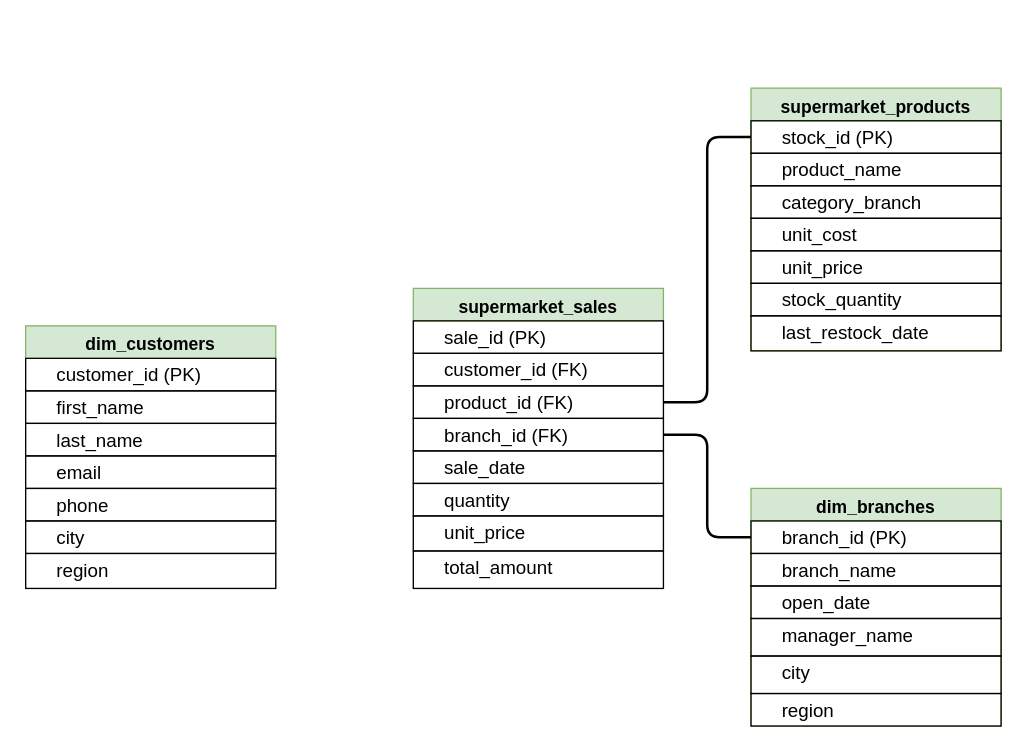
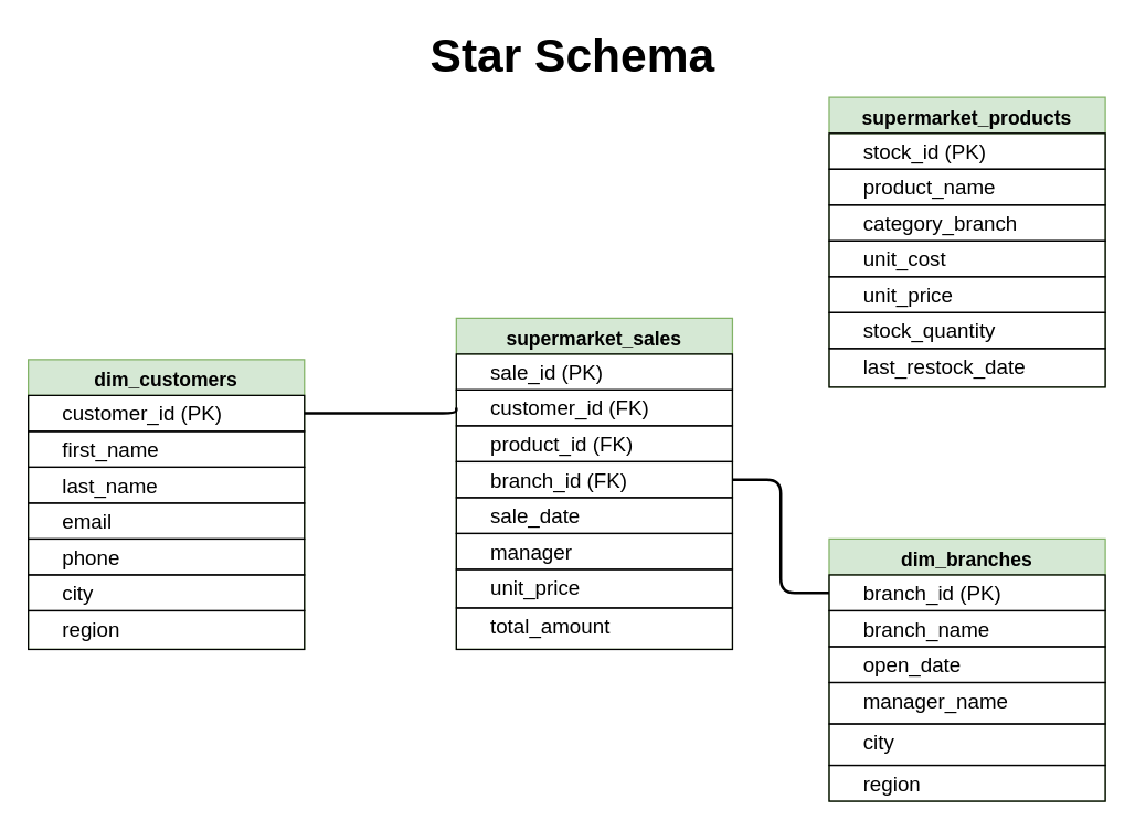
  <mxCell id="0" />
  <mxCell id="1" parent="0" />
  <mxCell id="2" value="dim_customers" style="swimlane;fontStyle=1;align=center;verticalAlign=top;childLayout=stackLayout;horizontal=1;startSize=26;horizontalStack=0;resizeParent=1;resizeLast=0;collapsible=1;marginBottom=0;rounded=0;shadow=0;strokeWidth=1;labelBackgroundColor=none;labelBorderColor=none;whiteSpace=wrap;textShadow=0;fontSize=14;fontFamily=Helvetica;fillColor=#d5e8d4;strokeColor=#82b366;" parent="1" vertex="1"><mxGeometry x="20" y="260" width="200" height="210" as="geometry"><mxRectangle x="230" y="140" width="160" height="26" as="alternateBounds" /></mxGeometry></mxCell>
  <mxCell id="3" value="customer_id (PK)" style="text;align=left;verticalAlign=top;spacingLeft=23;spacingRight=4;overflow=hidden;rotatable=0;points=[[0,0.5],[1,0.5]];portConstraint=eastwest;strokeColor=default;fontSize=15;labelBackgroundColor=none;spacingTop=-2;spacing=2;" parent="2" vertex="1"><mxGeometry y="26" width="200" height="26" as="geometry" /></mxCell>
  <mxCell id="4" value="first_name" style="text;align=left;verticalAlign=top;spacingLeft=23;spacingRight=4;overflow=hidden;rotatable=0;points=[[0,0.5],[1,0.5]];portConstraint=eastwest;rounded=0;shadow=0;html=0;strokeColor=default;fontSize=15;labelBackgroundColor=none;spacingTop=-2;spacing=2;" parent="2" vertex="1"><mxGeometry y="52" width="200" height="26" as="geometry" /></mxCell>
  <mxCell id="5" value="last_name" style="text;align=left;verticalAlign=top;spacingLeft=23;spacingRight=4;overflow=hidden;rotatable=0;points=[[0,0.5],[1,0.5]];portConstraint=eastwest;rounded=0;shadow=0;html=0;strokeColor=default;fontSize=15;labelBackgroundColor=none;spacingTop=-2;spacing=2;" parent="2" vertex="1"><mxGeometry y="78" width="200" height="26" as="geometry" /></mxCell>
  <mxCell id="6" value="email" style="text;align=left;verticalAlign=top;spacingLeft=23;spacingRight=4;overflow=hidden;rotatable=0;points=[[0,0.5],[1,0.5]];portConstraint=eastwest;strokeColor=default;fontSize=15;labelBackgroundColor=none;spacingTop=-2;spacing=2;" parent="2" vertex="1"><mxGeometry y="104" width="200" height="26" as="geometry" /></mxCell>
  <mxCell id="7" value="phone" style="text;align=left;verticalAlign=top;spacingLeft=23;spacingRight=4;overflow=hidden;rotatable=0;points=[[0,0.5],[1,0.5]];portConstraint=eastwest;strokeColor=default;fontSize=15;labelBackgroundColor=none;spacingTop=-2;spacing=2;" vertex="1" parent="2"><mxGeometry y="130" width="200" height="26" as="geometry" /></mxCell>
  <mxCell id="8" value="city" style="text;align=left;verticalAlign=top;spacingLeft=23;spacingRight=4;overflow=hidden;rotatable=0;points=[[0,0.5],[1,0.5]];portConstraint=eastwest;strokeColor=default;fontSize=15;labelBackgroundColor=none;spacingTop=-2;spacing=2;" vertex="1" parent="2"><mxGeometry y="156" width="200" height="26" as="geometry" /></mxCell>
  <mxCell id="9" value="region" style="text;align=left;verticalAlign=top;spacingLeft=23;spacingRight=4;overflow=hidden;rotatable=0;points=[[0,0.5],[1,0.5]];portConstraint=eastwest;strokeColor=default;fontSize=15;labelBackgroundColor=none;spacingTop=-2;spacing=2;" vertex="1" parent="2"><mxGeometry y="182" width="200" height="28" as="geometry" /></mxCell>
  <mxCell id="10" value="supermarket_products" style="swimlane;fontStyle=1;align=center;verticalAlign=top;childLayout=stackLayout;horizontal=1;startSize=26;horizontalStack=0;resizeParent=1;resizeLast=0;collapsible=1;marginBottom=0;rounded=0;shadow=0;strokeWidth=1;labelBackgroundColor=none;labelBorderColor=none;whiteSpace=wrap;textShadow=0;fontSize=14;fontFamily=Helvetica;fillColor=#d5e8d4;strokeColor=#82b366;" vertex="1" parent="1"><mxGeometry x="600" y="70" width="200" height="210" as="geometry"><mxRectangle x="230" y="140" width="160" height="26" as="alternateBounds" /></mxGeometry></mxCell>
  <mxCell id="11" value="stock_id (PK)" style="text;align=left;verticalAlign=top;spacingLeft=23;spacingRight=4;overflow=hidden;rotatable=0;points=[[0,0.5],[1,0.5]];portConstraint=eastwest;strokeColor=default;fontSize=15;labelBackgroundColor=none;spacingTop=-2;spacing=2;" vertex="1" parent="10"><mxGeometry y="26" width="200" height="26" as="geometry" /></mxCell>
  <mxCell id="12" value="product_name" style="text;align=left;verticalAlign=top;spacingLeft=23;spacingRight=4;overflow=hidden;rotatable=0;points=[[0,0.5],[1,0.5]];portConstraint=eastwest;rounded=0;shadow=0;html=0;strokeColor=default;fontSize=15;labelBackgroundColor=none;spacingTop=-2;spacing=2;" vertex="1" parent="10"><mxGeometry y="52" width="200" height="26" as="geometry" /></mxCell>
  <mxCell id="13" value="category_branch" style="text;align=left;verticalAlign=top;spacingLeft=23;spacingRight=4;overflow=hidden;rotatable=0;points=[[0,0.5],[1,0.5]];portConstraint=eastwest;strokeColor=default;fontSize=15;labelBackgroundColor=none;spacingTop=-2;spacing=2;" vertex="1" parent="10"><mxGeometry y="78" width="200" height="26" as="geometry" /></mxCell>
  <mxCell id="14" value="unit_cost" style="text;align=left;verticalAlign=top;spacingLeft=23;spacingRight=4;overflow=hidden;rotatable=0;points=[[0,0.5],[1,0.5]];portConstraint=eastwest;rounded=0;shadow=0;html=0;strokeColor=default;fontSize=15;labelBackgroundColor=none;spacingTop=-2;spacing=2;" vertex="1" parent="10"><mxGeometry y="104" width="200" height="26" as="geometry" /></mxCell>
  <mxCell id="15" value="unit_price" style="text;align=left;verticalAlign=top;spacingLeft=23;spacingRight=4;overflow=hidden;rotatable=0;points=[[0,0.5],[1,0.5]];portConstraint=eastwest;strokeColor=default;fontSize=15;labelBackgroundColor=none;spacingTop=-2;spacing=2;" vertex="1" parent="10"><mxGeometry y="130" width="200" height="26" as="geometry" /></mxCell>
  <mxCell id="16" value="stock_quantity" style="text;align=left;verticalAlign=top;spacingLeft=23;spacingRight=4;overflow=hidden;rotatable=0;points=[[0,0.5],[1,0.5]];portConstraint=eastwest;strokeColor=default;fontSize=15;labelBackgroundColor=none;spacingTop=-2;spacing=2;" vertex="1" parent="10"><mxGeometry y="156" width="200" height="26" as="geometry" /></mxCell>
  <mxCell id="17" value="last_restock_date" style="text;align=left;verticalAlign=top;spacingLeft=23;spacingRight=4;overflow=hidden;rotatable=0;points=[[0,0.5],[1,0.5]];portConstraint=eastwest;strokeColor=default;fontSize=15;labelBackgroundColor=none;spacingTop=-2;spacing=2;" vertex="1" parent="10"><mxGeometry y="182" width="200" height="28" as="geometry" /></mxCell>
  <mxCell id="18" value="supermarket_sales" style="swimlane;fontStyle=1;align=center;verticalAlign=top;childLayout=stackLayout;horizontal=1;startSize=26;horizontalStack=0;resizeParent=1;resizeLast=0;collapsible=1;marginBottom=0;rounded=0;shadow=0;strokeWidth=1;labelBackgroundColor=none;labelBorderColor=none;whiteSpace=wrap;textShadow=0;fontSize=14;fontFamily=Helvetica;fillColor=#d5e8d4;strokeColor=#82b366;" vertex="1" parent="1"><mxGeometry x="330" y="230" width="200" height="240" as="geometry"><mxRectangle x="230" y="140" width="160" height="26" as="alternateBounds" /></mxGeometry></mxCell>
  <mxCell id="19" value="sale_id (PK)" style="text;align=left;verticalAlign=top;spacingLeft=23;spacingRight=4;overflow=hidden;rotatable=0;points=[[0,0.5],[1,0.5]];portConstraint=eastwest;strokeColor=default;fontSize=15;labelBackgroundColor=none;spacingTop=-2;spacing=2;" vertex="1" parent="18"><mxGeometry y="26" width="200" height="26" as="geometry" /></mxCell>
  <mxCell id="20" value="customer_id (FK)" style="text;align=left;verticalAlign=top;spacingLeft=23;spacingRight=4;overflow=hidden;rotatable=0;points=[[0,0.5],[1,0.5]];portConstraint=eastwest;rounded=0;shadow=0;html=0;strokeColor=default;fontSize=15;labelBackgroundColor=none;spacingTop=-2;spacing=2;" vertex="1" parent="18"><mxGeometry y="52" width="200" height="26" as="geometry" /></mxCell>
  <mxCell id="21" value="product_id (FK)" style="text;align=left;verticalAlign=top;spacingLeft=23;spacingRight=4;overflow=hidden;rotatable=0;points=[[0,0.5],[1,0.5]];portConstraint=eastwest;strokeColor=default;fontSize=15;labelBackgroundColor=none;spacingTop=-2;spacing=2;" vertex="1" parent="18"><mxGeometry y="78" width="200" height="26" as="geometry" /></mxCell>
  <mxCell id="22" value="branch_id (FK)" style="text;align=left;verticalAlign=top;spacingLeft=23;spacingRight=4;overflow=hidden;rotatable=0;points=[[0,0.5],[1,0.5]];portConstraint=eastwest;rounded=0;shadow=0;html=0;strokeColor=default;fontSize=15;labelBackgroundColor=none;spacingTop=-2;spacing=2;" vertex="1" parent="18"><mxGeometry y="104" width="200" height="26" as="geometry" /></mxCell>
  <mxCell id="23" value="sale_date" style="text;align=left;verticalAlign=top;spacingLeft=23;spacingRight=4;overflow=hidden;rotatable=0;points=[[0,0.5],[1,0.5]];portConstraint=eastwest;strokeColor=default;fontSize=15;labelBackgroundColor=none;spacingTop=-2;spacing=2;" vertex="1" parent="18"><mxGeometry y="130" width="200" height="26" as="geometry" /></mxCell>
- <mxCell id="24" value="quantity" style="text;align=left;verticalAlign=top;spacingLeft=23;spacingRight=4;overflow=hidden;rotatable=0;points=[[0,0.5],[1,0.5]];portConstraint=eastwest;strokeColor=default;fontSize=15;labelBackgroundColor=none;spacingTop=-2;spacing=2;" vertex="1" parent="18"><mxGeometry y="156" width="200" height="26" as="geometry" /></mxCell>
+ <mxCell id="24" value="manager" style="text;align=left;verticalAlign=top;spacingLeft=23;spacingRight=4;overflow=hidden;rotatable=0;points=[[0,0.5],[1,0.5]];portConstraint=eastwest;strokeColor=default;fontSize=15;labelBackgroundColor=none;spacingTop=-2;spacing=2;" vertex="1" parent="18"><mxGeometry y="156" width="200" height="26" as="geometry" /></mxCell>
  <mxCell id="25" value="unit_price" style="text;align=left;verticalAlign=top;spacingLeft=23;spacingRight=4;overflow=hidden;rotatable=0;points=[[0,0.5],[1,0.5]];portConstraint=eastwest;strokeColor=default;fontSize=15;labelBackgroundColor=none;spacingTop=-2;spacing=2;" vertex="1" parent="18"><mxGeometry y="182" width="200" height="28" as="geometry" /></mxCell>
  <mxCell id="26" value="total_amount" style="text;align=left;verticalAlign=top;spacingLeft=23;spacingRight=4;overflow=hidden;rotatable=0;points=[[0,0.5],[1,0.5]];portConstraint=eastwest;strokeColor=default;fontSize=15;labelBackgroundColor=none;spacingTop=-2;spacing=2;" vertex="1" parent="18"><mxGeometry y="210" width="200" height="30" as="geometry" /></mxCell>
  <mxCell id="27" value="dim_branches" style="swimlane;fontStyle=1;align=center;verticalAlign=top;childLayout=stackLayout;horizontal=1;startSize=26;horizontalStack=0;resizeParent=1;resizeLast=0;collapsible=1;marginBottom=0;rounded=0;shadow=0;strokeWidth=1;labelBackgroundColor=none;labelBorderColor=none;whiteSpace=wrap;textShadow=0;fontSize=14;fontFamily=Helvetica;fillColor=#d5e8d4;strokeColor=#82b366;" vertex="1" parent="1"><mxGeometry x="600" y="390" width="200" height="190" as="geometry"><mxRectangle x="230" y="140" width="160" height="26" as="alternateBounds" /></mxGeometry></mxCell>
  <mxCell id="28" value="branch_id (PK)" style="text;align=left;verticalAlign=top;spacingLeft=23;spacingRight=4;overflow=hidden;rotatable=0;points=[[0,0.5],[1,0.5]];portConstraint=eastwest;strokeColor=default;fontSize=15;labelBackgroundColor=none;spacingTop=-2;spacing=2;" vertex="1" parent="27"><mxGeometry y="26" width="200" height="26" as="geometry" /></mxCell>
  <mxCell id="29" value="branch_name" style="text;align=left;verticalAlign=top;spacingLeft=23;spacingRight=4;overflow=hidden;rotatable=0;points=[[0,0.5],[1,0.5]];portConstraint=eastwest;rounded=0;shadow=0;html=0;strokeColor=default;fontSize=15;labelBackgroundColor=none;spacingTop=-2;spacing=2;" vertex="1" parent="27"><mxGeometry y="52" width="200" height="26" as="geometry" /></mxCell>
  <mxCell id="30" value="open_date" style="text;align=left;verticalAlign=top;spacingLeft=23;spacingRight=4;overflow=hidden;rotatable=0;points=[[0,0.5],[1,0.5]];portConstraint=eastwest;strokeColor=default;fontSize=15;labelBackgroundColor=none;spacingTop=-2;spacing=2;" vertex="1" parent="27"><mxGeometry y="78" width="200" height="26" as="geometry" /></mxCell>
  <mxCell id="31" value="manager_name" style="text;align=left;verticalAlign=top;spacingLeft=23;spacingRight=4;overflow=hidden;rotatable=0;points=[[0,0.5],[1,0.5]];portConstraint=eastwest;strokeColor=default;fontSize=15;labelBackgroundColor=none;spacingTop=-2;spacing=2;" vertex="1" parent="27"><mxGeometry y="104" width="200" height="30" as="geometry" /></mxCell>
  <mxCell id="32" value="city" style="text;align=left;verticalAlign=top;spacingLeft=23;spacingRight=4;overflow=hidden;rotatable=0;points=[[0,0.5],[1,0.5]];portConstraint=eastwest;strokeColor=default;fontSize=15;labelBackgroundColor=none;spacingTop=-2;spacing=2;" vertex="1" parent="27"><mxGeometry y="134" width="200" height="30" as="geometry" /></mxCell>
  <mxCell id="33" value="region" style="text;align=left;verticalAlign=top;spacingLeft=23;spacingRight=4;overflow=hidden;rotatable=0;points=[[0,0.5],[1,0.5]];portConstraint=eastwest;rounded=0;shadow=0;html=0;strokeColor=default;fontSize=15;labelBackgroundColor=none;spacingTop=-2;spacing=2;" vertex="1" parent="27"><mxGeometry y="164" width="200" height="26" as="geometry" /></mxCell>
- <mxCell id="36" style="edgeStyle=orthogonalEdgeStyle;rounded=1;orthogonalLoop=1;jettySize=auto;html=1;exitX=1;exitY=0.5;exitDx=0;exitDy=0;entryX=0;entryY=0.5;entryDx=0;entryDy=0;curved=0;strokeWidth=2;endArrow=none;startFill=0;" edge="1" parent="1" source="21" target="11"><mxGeometry relative="1" as="geometry" /></mxCell>
+ <mxCell id="34" value="&lt;div&gt;&lt;font style=&quot;font-size: 34px;&quot;&gt;Star Schema&lt;/font&gt;&lt;/div&gt;" style="text;strokeColor=none;fillColor=none;html=1;fontSize=24;fontStyle=1;verticalAlign=middle;align=center;" vertex="1" parent="1"><mxGeometry x="189" y="20" width="450" height="40" as="geometry" /></mxCell>
+ <mxCell id="35" style="edgeStyle=orthogonalEdgeStyle;rounded=1;orthogonalLoop=1;jettySize=auto;html=1;exitX=0;exitY=0.5;exitDx=0;exitDy=0;entryX=1;entryY=0.5;entryDx=0;entryDy=0;curved=0;endArrow=none;startFill=0;strokeWidth=2;" edge="1" parent="1" source="20" target="3"><mxGeometry relative="1" as="geometry"><Array as="points"><mxPoint x="330" y="299" /></Array></mxGeometry></mxCell>
  <mxCell id="37" style="edgeStyle=orthogonalEdgeStyle;rounded=1;orthogonalLoop=1;jettySize=auto;html=1;exitX=1;exitY=0.5;exitDx=0;exitDy=0;entryX=0;entryY=0.5;entryDx=0;entryDy=0;curved=0;strokeWidth=2;endArrow=none;startFill=0;" edge="1" parent="1" source="22" target="28"><mxGeometry relative="1" as="geometry" /></mxCell>
